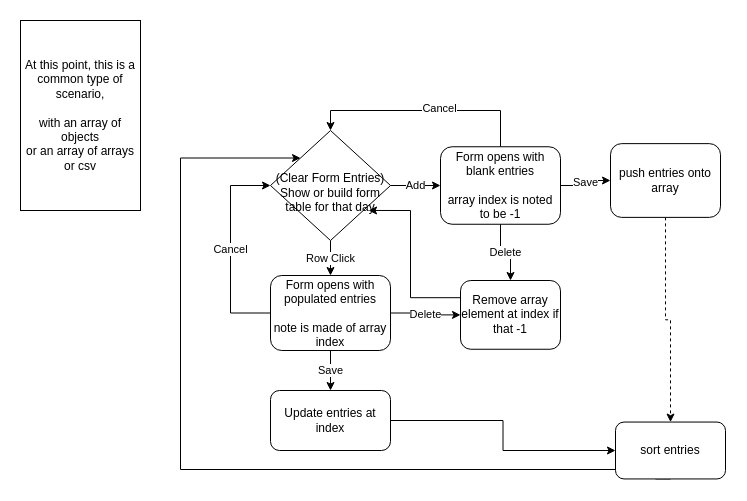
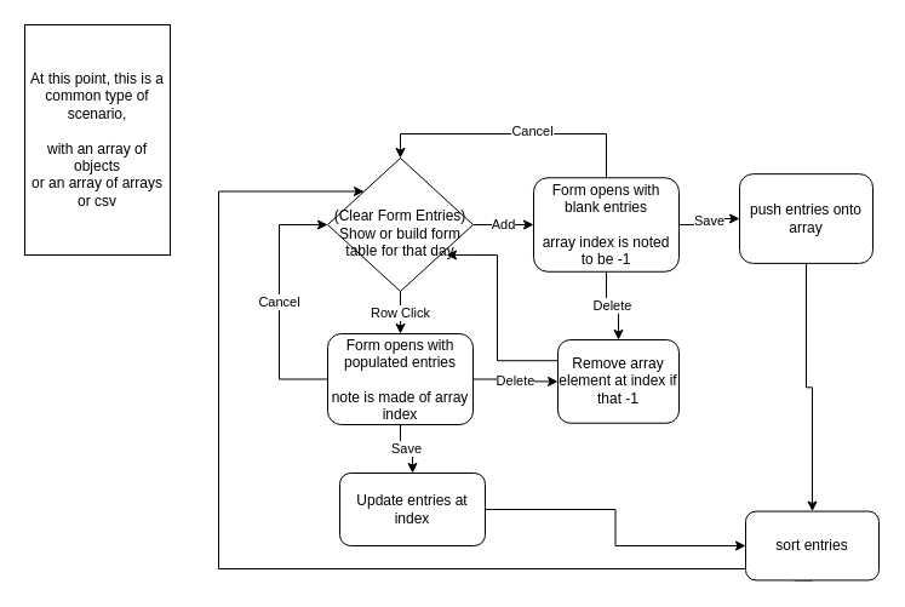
  <mxCell id="0" />
  <mxCell id="1" parent="0" />
  <mxCell id="2" value="Add" style="edgeStyle=orthogonalEdgeStyle;rounded=0;orthogonalLoop=1;jettySize=auto;html=1;exitX=1;exitY=0.5;exitDx=0;exitDy=0;entryX=0;entryY=0.5;entryDx=0;entryDy=0;" parent="1" source="4" target="9" edge="1"><mxGeometry relative="1" as="geometry" /></mxCell>
  <mxCell id="3" value="Row Click" style="edgeStyle=orthogonalEdgeStyle;rounded=0;orthogonalLoop=1;jettySize=auto;html=1;exitX=0.5;exitY=1;exitDx=0;exitDy=0;entryX=0.5;entryY=0;entryDx=0;entryDy=0;" parent="1" source="4" target="13" edge="1"><mxGeometry relative="1" as="geometry" /></mxCell>
  <mxCell id="4" value="&lt;br&gt;(Clear Form Entries)&lt;br&gt;Show or build form table for that day" style="rhombus;whiteSpace=wrap;html=1;" parent="1" vertex="1"><mxGeometry x="270" y="130" width="120" height="110" as="geometry" /></mxCell>
  <mxCell id="5" value="Delete" style="edgeStyle=orthogonalEdgeStyle;rounded=0;orthogonalLoop=1;jettySize=auto;html=1;exitX=0.5;exitY=1;exitDx=0;exitDy=0;entryX=0.5;entryY=0;entryDx=0;entryDy=0;" parent="1" source="9" target="15" edge="1"><mxGeometry relative="1" as="geometry" /></mxCell>
  <mxCell id="6" value="Save" style="edgeStyle=orthogonalEdgeStyle;rounded=0;orthogonalLoop=1;jettySize=auto;html=1;exitX=1;exitY=0.5;exitDx=0;exitDy=0;entryX=0;entryY=0.5;entryDx=0;entryDy=0;" parent="1" source="9" target="19" edge="1"><mxGeometry relative="1" as="geometry" /></mxCell>
  <mxCell id="7" style="edgeStyle=orthogonalEdgeStyle;rounded=0;orthogonalLoop=1;jettySize=auto;html=1;exitX=0.5;exitY=0;exitDx=0;exitDy=0;entryX=0.5;entryY=0;entryDx=0;entryDy=0;" edge="1" parent="1" source="9" target="4"><mxGeometry relative="1" as="geometry" /></mxCell>
  <mxCell id="8" value="Cancel" style="edgeLabel;html=1;align=center;verticalAlign=middle;resizable=0;points=[];" vertex="1" connectable="0" parent="7"><mxGeometry x="-0.132" y="-3" relative="1" as="geometry"><mxPoint as="offset" /></mxGeometry></mxCell>
  <mxCell id="9" value="Form opens with blank entries&lt;br&gt;&lt;br&gt;array index is noted to be -1" style="rounded=1;whiteSpace=wrap;html=1;" parent="1" vertex="1"><mxGeometry x="440" y="146.25" width="120" height="77.5" as="geometry" /></mxCell>
  <mxCell id="10" value="Delete" style="edgeStyle=orthogonalEdgeStyle;rounded=0;orthogonalLoop=1;jettySize=auto;html=1;exitX=1;exitY=0.5;exitDx=0;exitDy=0;entryX=0;entryY=0.5;entryDx=0;entryDy=0;" parent="1" source="13" target="15" edge="1"><mxGeometry relative="1" as="geometry" /></mxCell>
  <mxCell id="11" value="Save" style="edgeStyle=orthogonalEdgeStyle;rounded=0;orthogonalLoop=1;jettySize=auto;html=1;exitX=0.5;exitY=1;exitDx=0;exitDy=0;entryX=0.5;entryY=0;entryDx=0;entryDy=0;" parent="1" source="13" target="17" edge="1"><mxGeometry relative="1" as="geometry" /></mxCell>
  <mxCell id="12" value="Cancel" style="edgeStyle=orthogonalEdgeStyle;rounded=0;orthogonalLoop=1;jettySize=auto;html=1;exitX=0;exitY=0.5;exitDx=0;exitDy=0;entryX=0;entryY=0.5;entryDx=0;entryDy=0;" edge="1" parent="1" source="13" target="4"><mxGeometry relative="1" as="geometry"><Array as="points"><mxPoint x="230" y="313" /><mxPoint x="230" y="185" /></Array></mxGeometry></mxCell>
  <mxCell id="13" value="Form opens with populated entries&lt;br&gt;&lt;br&gt;note is made of array index" style="rounded=1;whiteSpace=wrap;html=1;" parent="1" vertex="1"><mxGeometry x="270" y="275" width="120" height="75" as="geometry" /></mxCell>
  <mxCell id="14" style="edgeStyle=orthogonalEdgeStyle;rounded=0;orthogonalLoop=1;jettySize=auto;html=1;exitX=0;exitY=0.25;exitDx=0;exitDy=0;entryX=0.817;entryY=0.727;entryDx=0;entryDy=0;entryPerimeter=0;" parent="1" source="15" target="4" edge="1"><mxGeometry relative="1" as="geometry"><Array as="points"><mxPoint x="410" y="297" /><mxPoint x="410" y="210" /></Array></mxGeometry></mxCell>
  <mxCell id="15" value="Remove array element at index if that -1" style="rounded=1;whiteSpace=wrap;html=1;" parent="1" vertex="1"><mxGeometry x="460" y="280" width="100" height="68.75" as="geometry" /></mxCell>
  <mxCell id="16" style="edgeStyle=orthogonalEdgeStyle;rounded=0;orthogonalLoop=1;jettySize=auto;html=1;exitX=1;exitY=0.5;exitDx=0;exitDy=0;entryX=0;entryY=0.5;entryDx=0;entryDy=0;" parent="1" source="17" target="21" edge="1"><mxGeometry relative="1" as="geometry" /></mxCell>
- <mxCell id="17" value="Update entries at index" style="rounded=1;whiteSpace=wrap;html=1;" parent="1" vertex="1"><mxGeometry x="270" y="390" width="120" height="60" as="geometry" /></mxCell>
- <mxCell id="18" style="edgeStyle=orthogonalEdgeStyle;rounded=0;orthogonalLoop=1;jettySize=auto;html=1;exitX=0.5;exitY=1;exitDx=0;exitDy=0;entryX=0.5;entryY=0;entryDx=0;entryDy=0;dashed=1;" parent="1" source="19" target="21" edge="1"><mxGeometry relative="1" as="geometry" /></mxCell>
+ <mxCell id="17" value="Update entries at index" style="rounded=1;whiteSpace=wrap;html=1;" parent="1" vertex="1"><mxGeometry x="280" y="390" width="120" height="60" as="geometry" /></mxCell>
+ <mxCell id="18" style="edgeStyle=orthogonalEdgeStyle;rounded=0;orthogonalLoop=1;jettySize=auto;html=1;exitX=0.5;exitY=1;exitDx=0;exitDy=0;entryX=0.5;entryY=0;entryDx=0;entryDy=0;" parent="1" source="19" target="21" edge="1"><mxGeometry relative="1" as="geometry" /></mxCell>
  <mxCell id="19" value="push entries onto array" style="rounded=1;whiteSpace=wrap;html=1;" parent="1" vertex="1"><mxGeometry x="610" y="143.13" width="110" height="73.75" as="geometry" /></mxCell>
  <mxCell id="20" style="edgeStyle=orthogonalEdgeStyle;rounded=0;orthogonalLoop=1;jettySize=auto;html=1;exitX=0.5;exitY=1;exitDx=0;exitDy=0;entryX=0;entryY=0;entryDx=0;entryDy=0;" edge="1" parent="1" source="21" target="4"><mxGeometry relative="1" as="geometry"><mxPoint x="160" y="360" as="targetPoint" /><Array as="points"><mxPoint x="655" y="469" /><mxPoint x="180" y="469" /><mxPoint x="180" y="158" /></Array></mxGeometry></mxCell>
  <mxCell id="21" value="sort entries" style="rounded=1;whiteSpace=wrap;html=1;" parent="1" vertex="1"><mxGeometry x="615" y="421.56" width="110" height="56.88" as="geometry" /></mxCell>
  <mxCell id="22" value="At this point, this is a common type of scenario, &lt;br&gt;&lt;br&gt;with an array of objects&lt;br&gt;or an array of arrays&lt;br&gt;or csv" style="rounded=0;whiteSpace=wrap;html=1;" parent="1" vertex="1"><mxGeometry x="20" y="20" width="120" height="190" as="geometry" /></mxCell>
